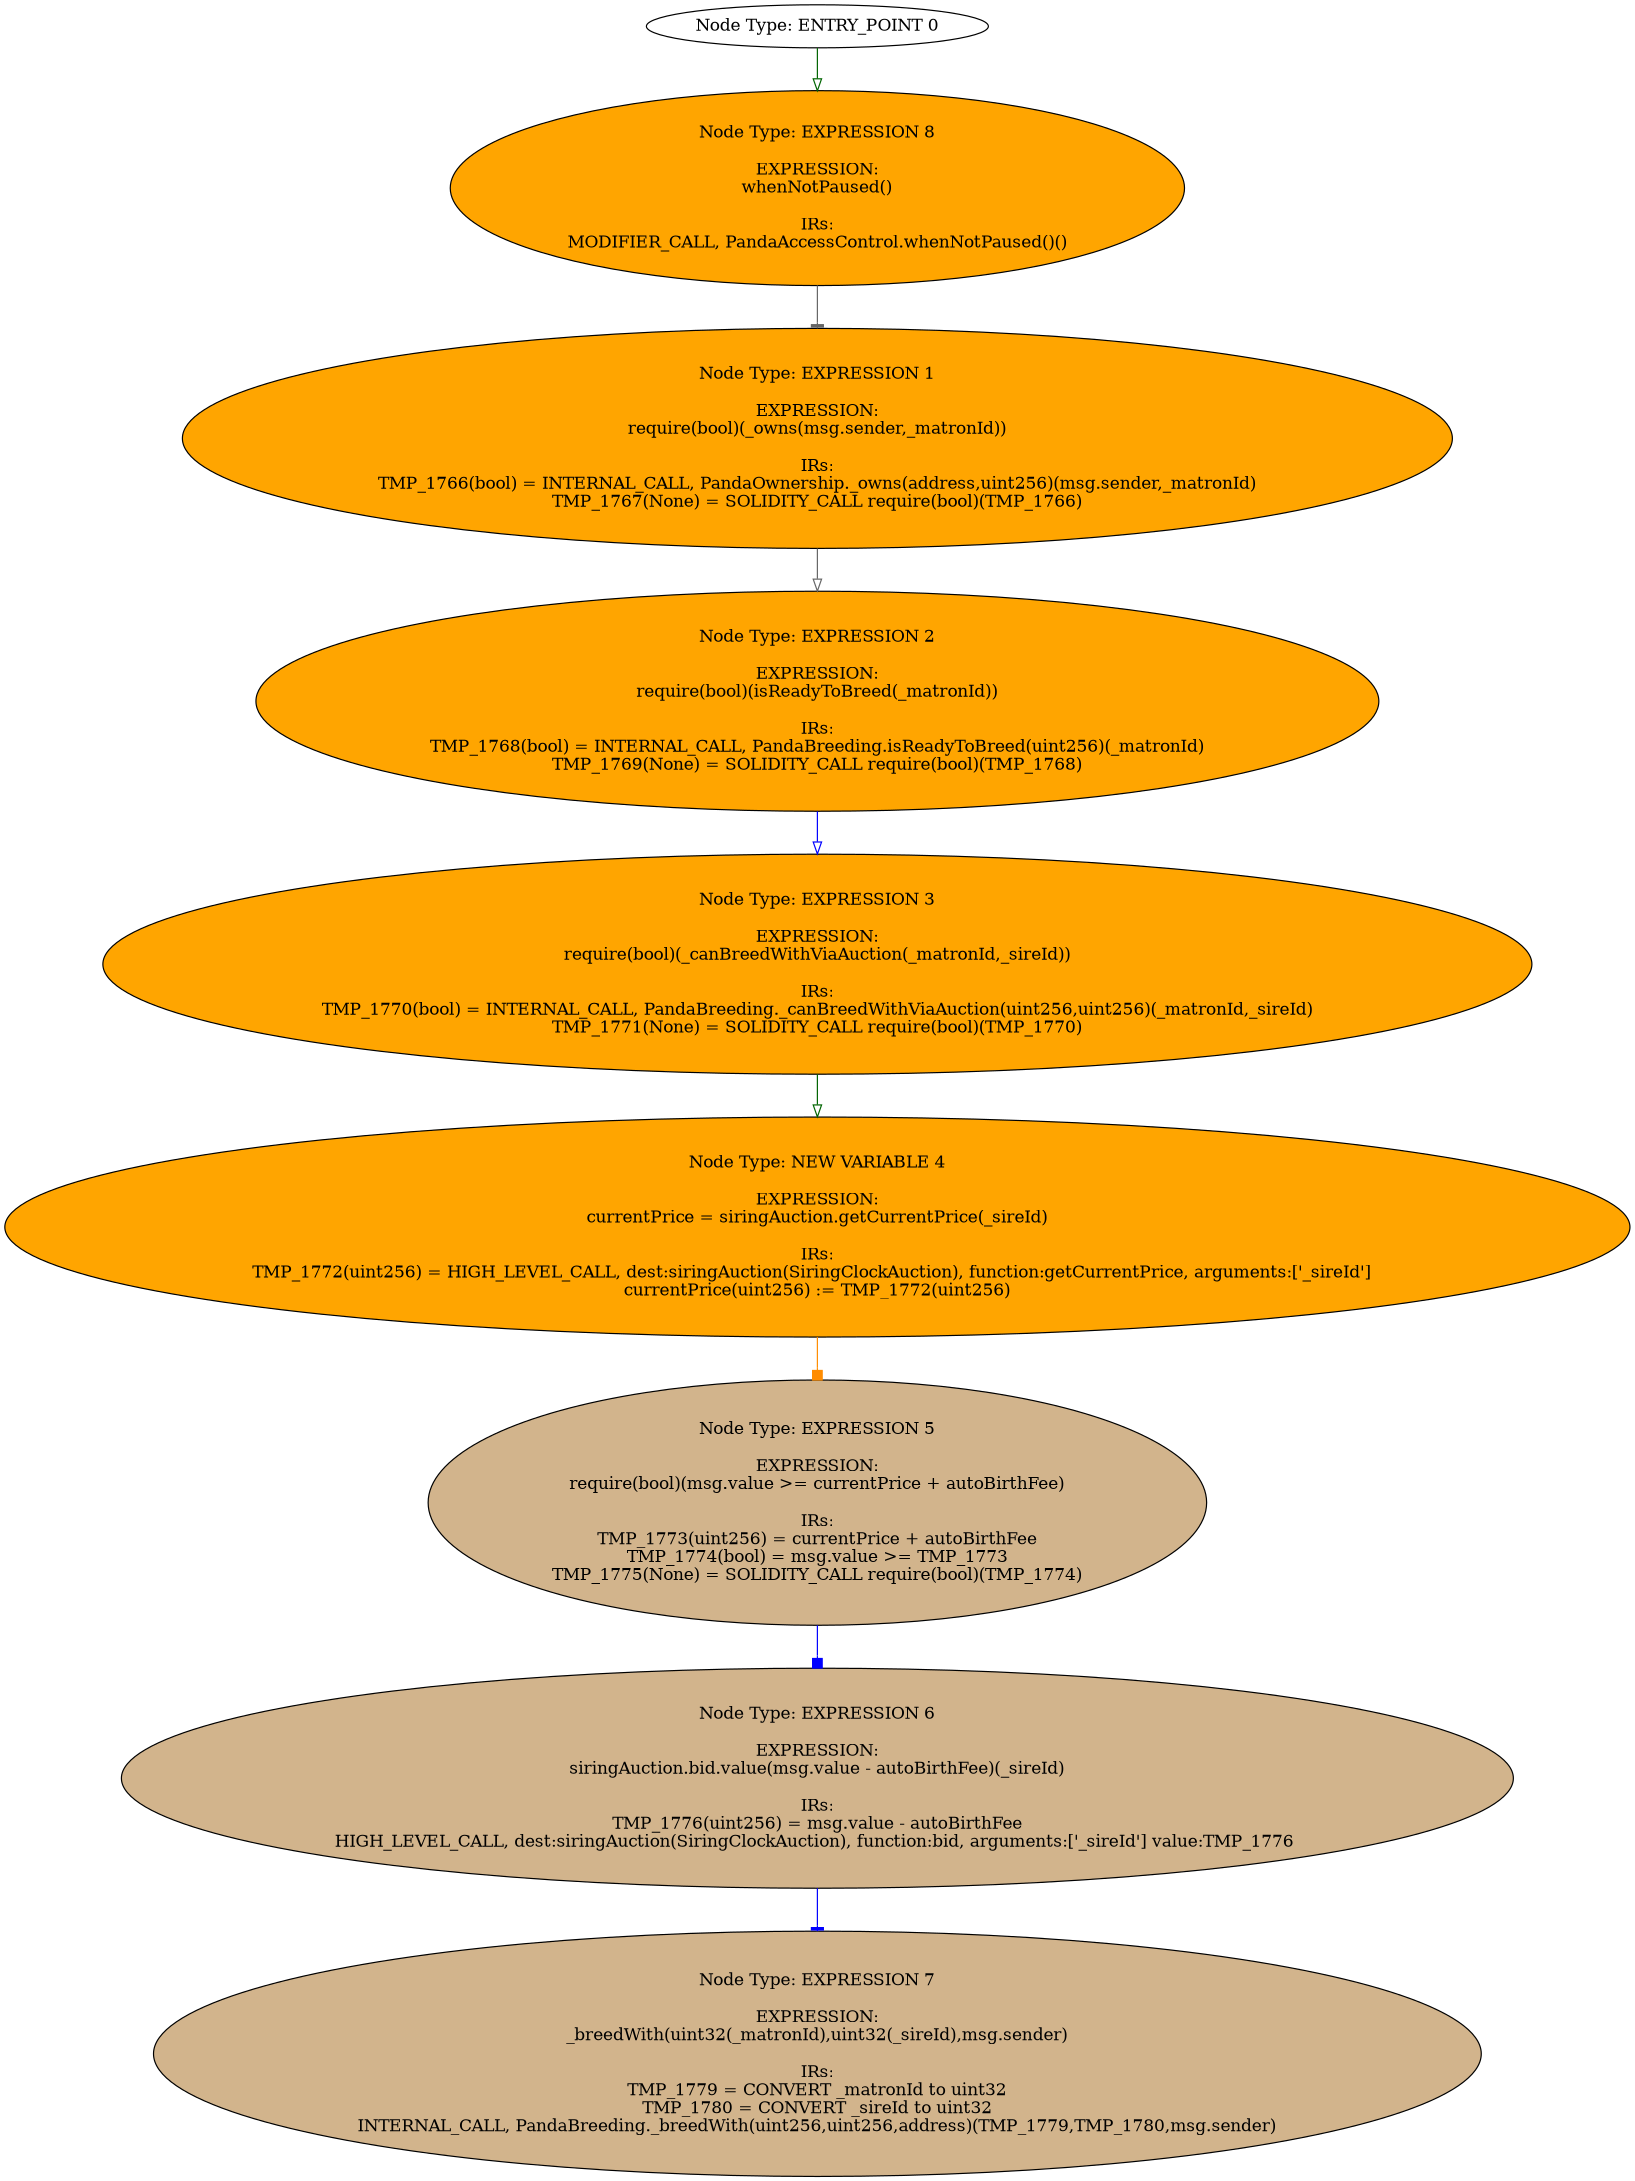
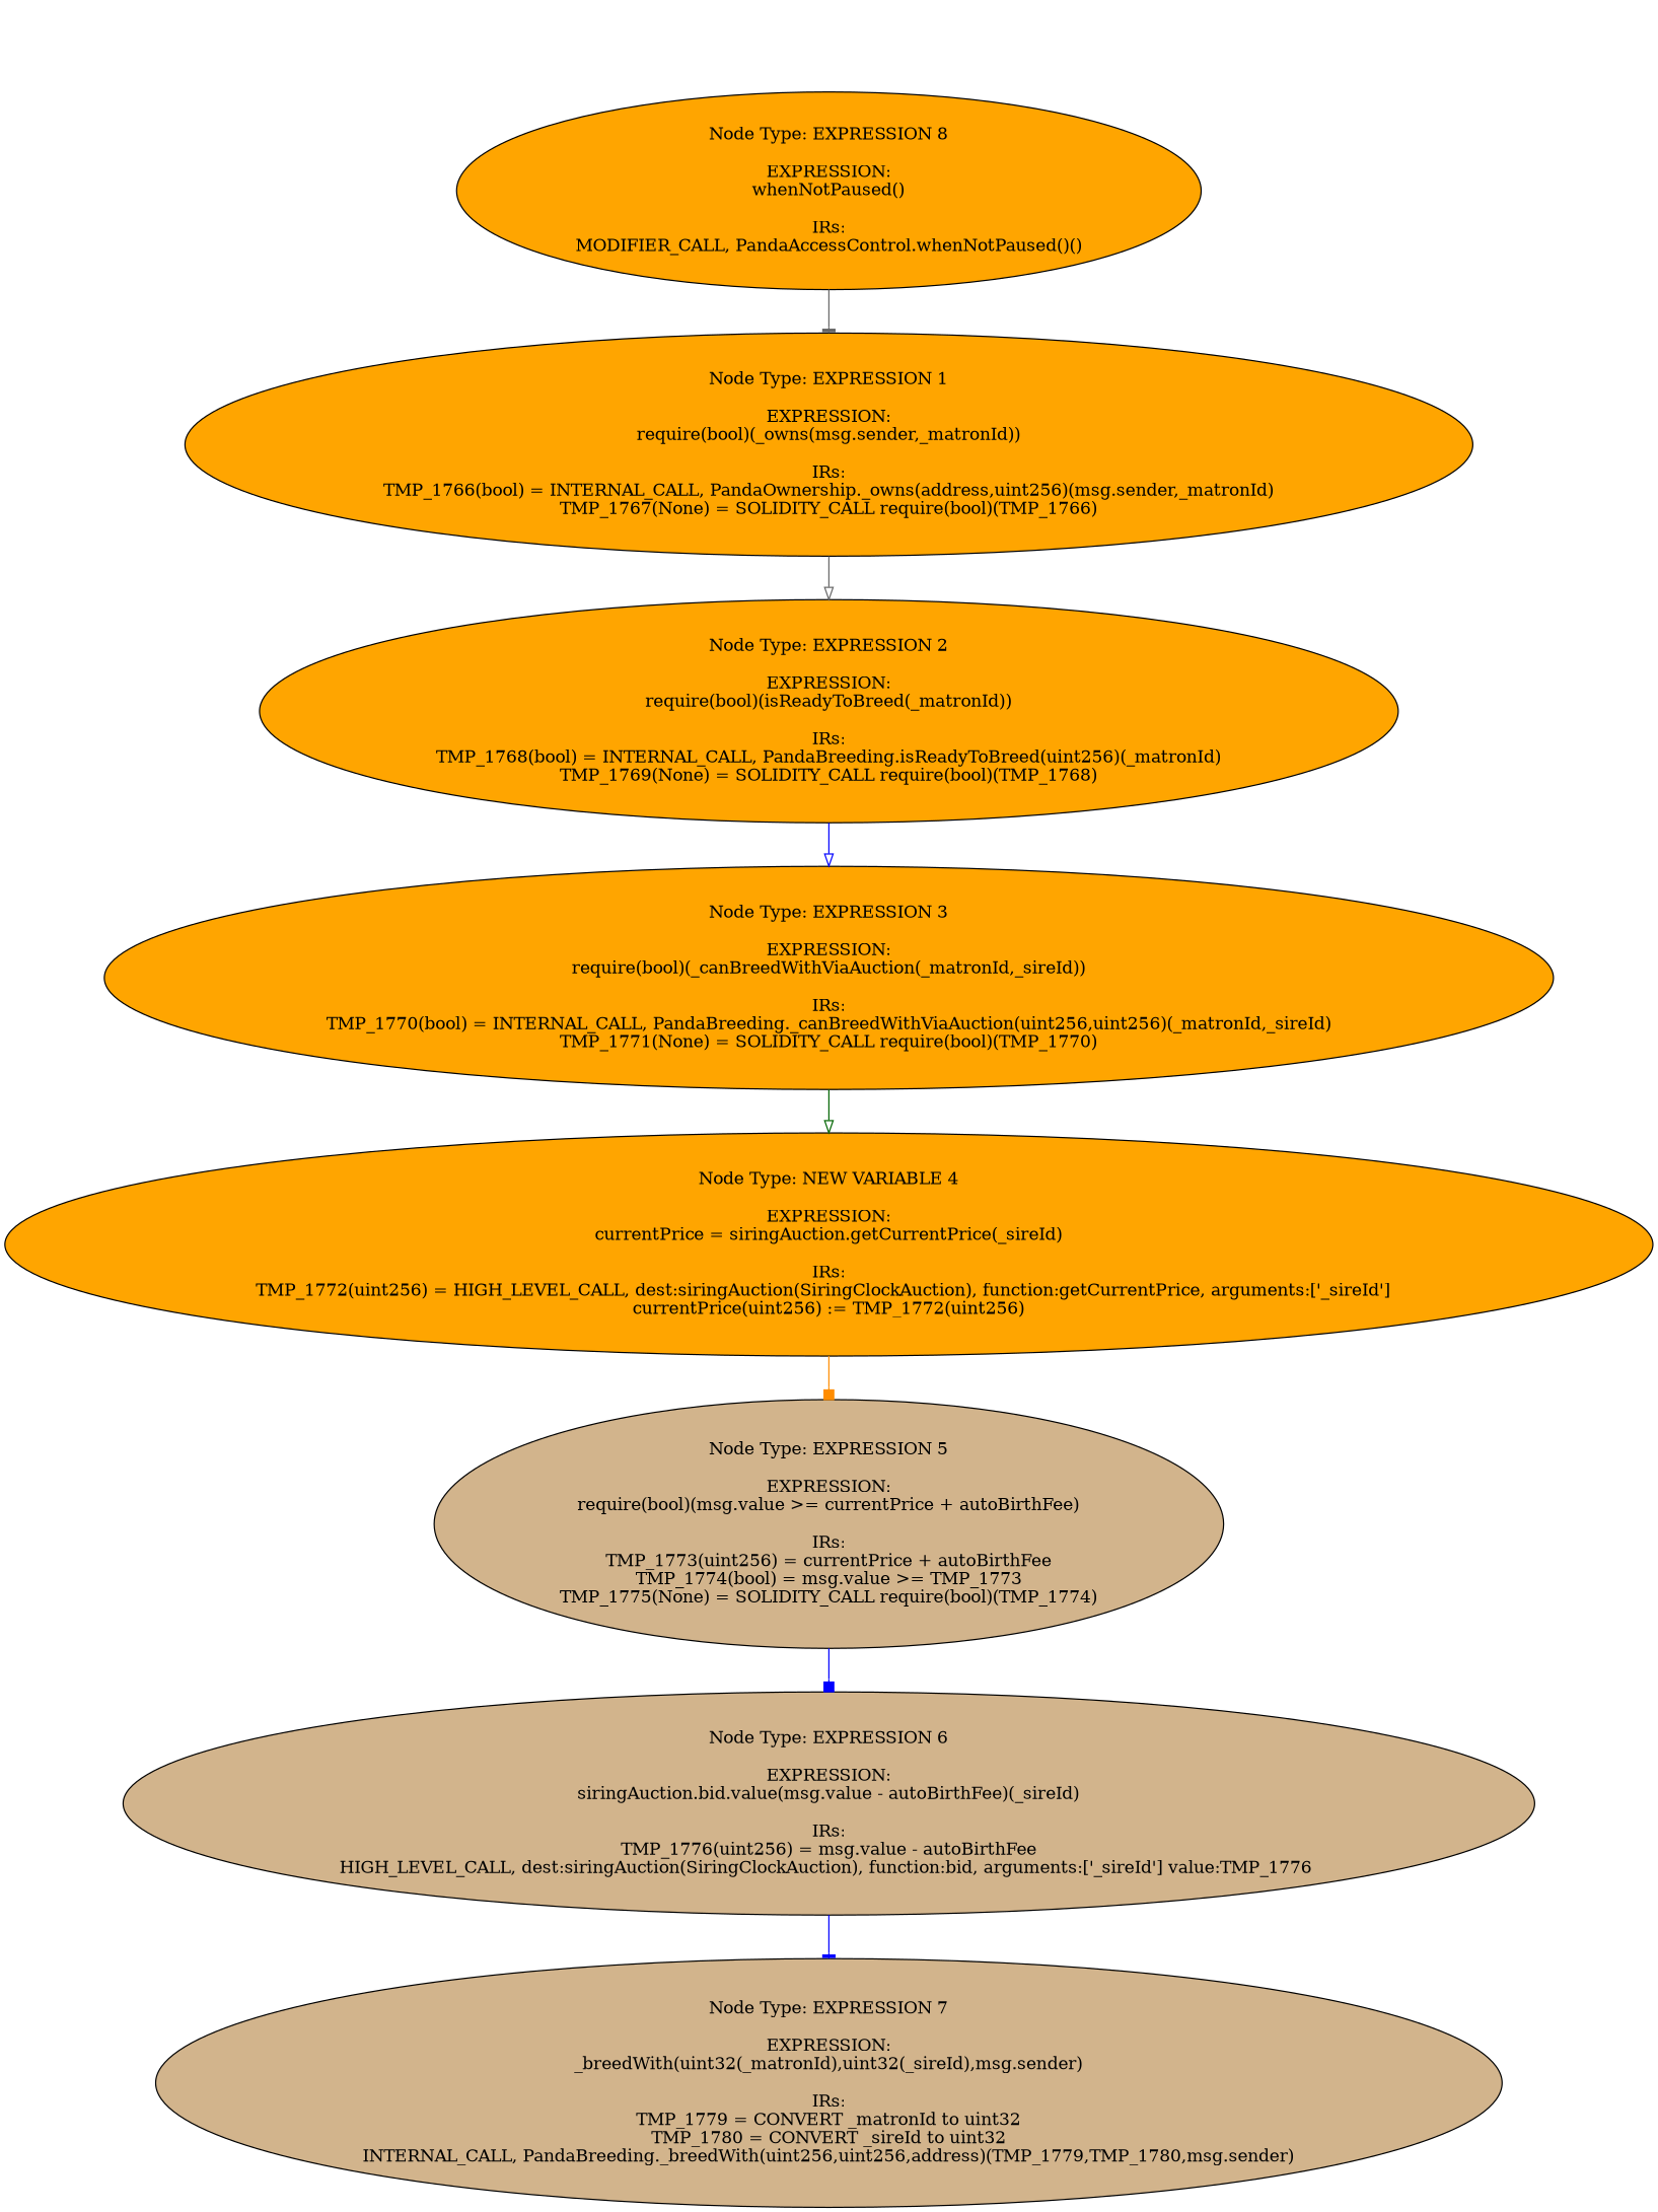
  digraph {
    node [style=filled fillcolor=orange]
    edge [color=blue arrowhead=onormal]
-   n1 [label="Node Type: ENTRY_POINT 0\n" fillcolor=white]
    n2 [label="Node Type: EXPRESSION 8\n\nEXPRESSION:\nwhenNotPaused()\n\nIRs:\nMODIFIER_CALL, PandaAccessControl.whenNotPaused()()"]
    n3 [label="Node Type: EXPRESSION 1\n\nEXPRESSION:\nrequire(bool)(_owns(msg.sender,_matronId))\n\nIRs:\nTMP_1766(bool) = INTERNAL_CALL, PandaOwnership._owns(address,uint256)(msg.sender,_matronId)\nTMP_1767(None) = SOLIDITY_CALL require(bool)(TMP_1766)"]
    n4 [label="Node Type: EXPRESSION 2\n\nEXPRESSION:\nrequire(bool)(isReadyToBreed(_matronId))\n\nIRs:\nTMP_1768(bool) = INTERNAL_CALL, PandaBreeding.isReadyToBreed(uint256)(_matronId)\nTMP_1769(None) = SOLIDITY_CALL require(bool)(TMP_1768)"]
    n5 [label="Node Type: EXPRESSION 3\n\nEXPRESSION:\nrequire(bool)(_canBreedWithViaAuction(_matronId,_sireId))\n\nIRs:\nTMP_1770(bool) = INTERNAL_CALL, PandaBreeding._canBreedWithViaAuction(uint256,uint256)(_matronId,_sireId)\nTMP_1771(None) = SOLIDITY_CALL require(bool)(TMP_1770)"]
    n6 [label="Node Type: NEW VARIABLE 4\n\nEXPRESSION:\ncurrentPrice = siringAuction.getCurrentPrice(_sireId)\n\nIRs:\nTMP_1772(uint256) = HIGH_LEVEL_CALL, dest:siringAuction(SiringClockAuction), function:getCurrentPrice, arguments:['_sireId']  \ncurrentPrice(uint256) := TMP_1772(uint256)"]
    n7 [label="Node Type: EXPRESSION 5\n\nEXPRESSION:\nrequire(bool)(msg.value >= currentPrice + autoBirthFee)\n\nIRs:\nTMP_1773(uint256) = currentPrice + autoBirthFee\nTMP_1774(bool) = msg.value >= TMP_1773\nTMP_1775(None) = SOLIDITY_CALL require(bool)(TMP_1774)" fillcolor=tan]
    n8 [label="Node Type: EXPRESSION 6\n\nEXPRESSION:\nsiringAuction.bid.value(msg.value - autoBirthFee)(_sireId)\n\nIRs:\nTMP_1776(uint256) = msg.value - autoBirthFee\nHIGH_LEVEL_CALL, dest:siringAuction(SiringClockAuction), function:bid, arguments:['_sireId'] value:TMP_1776 " fillcolor=tan]
    n9 [label="Node Type: EXPRESSION 7\n\nEXPRESSION:\n_breedWith(uint32(_matronId),uint32(_sireId),msg.sender)\n\nIRs:\nTMP_1779 = CONVERT _matronId to uint32\nTMP_1780 = CONVERT _sireId to uint32\nINTERNAL_CALL, PandaBreeding._breedWith(uint256,uint256,address)(TMP_1779,TMP_1780,msg.sender)" fillcolor=tan]
-   n1 -> n2 [color=darkgreen]
    n2 -> n3 [color=gray40 arrowhead=tee]
    n3 -> n4 [color=gray40]
    n4 -> n5
    n5 -> n6 [color=darkgreen]
    n6 -> n7 [color=darkorange arrowhead=box]
    n7 -> n8 [arrowhead=box]
    n8 -> n9 [arrowhead=tee]
  }
